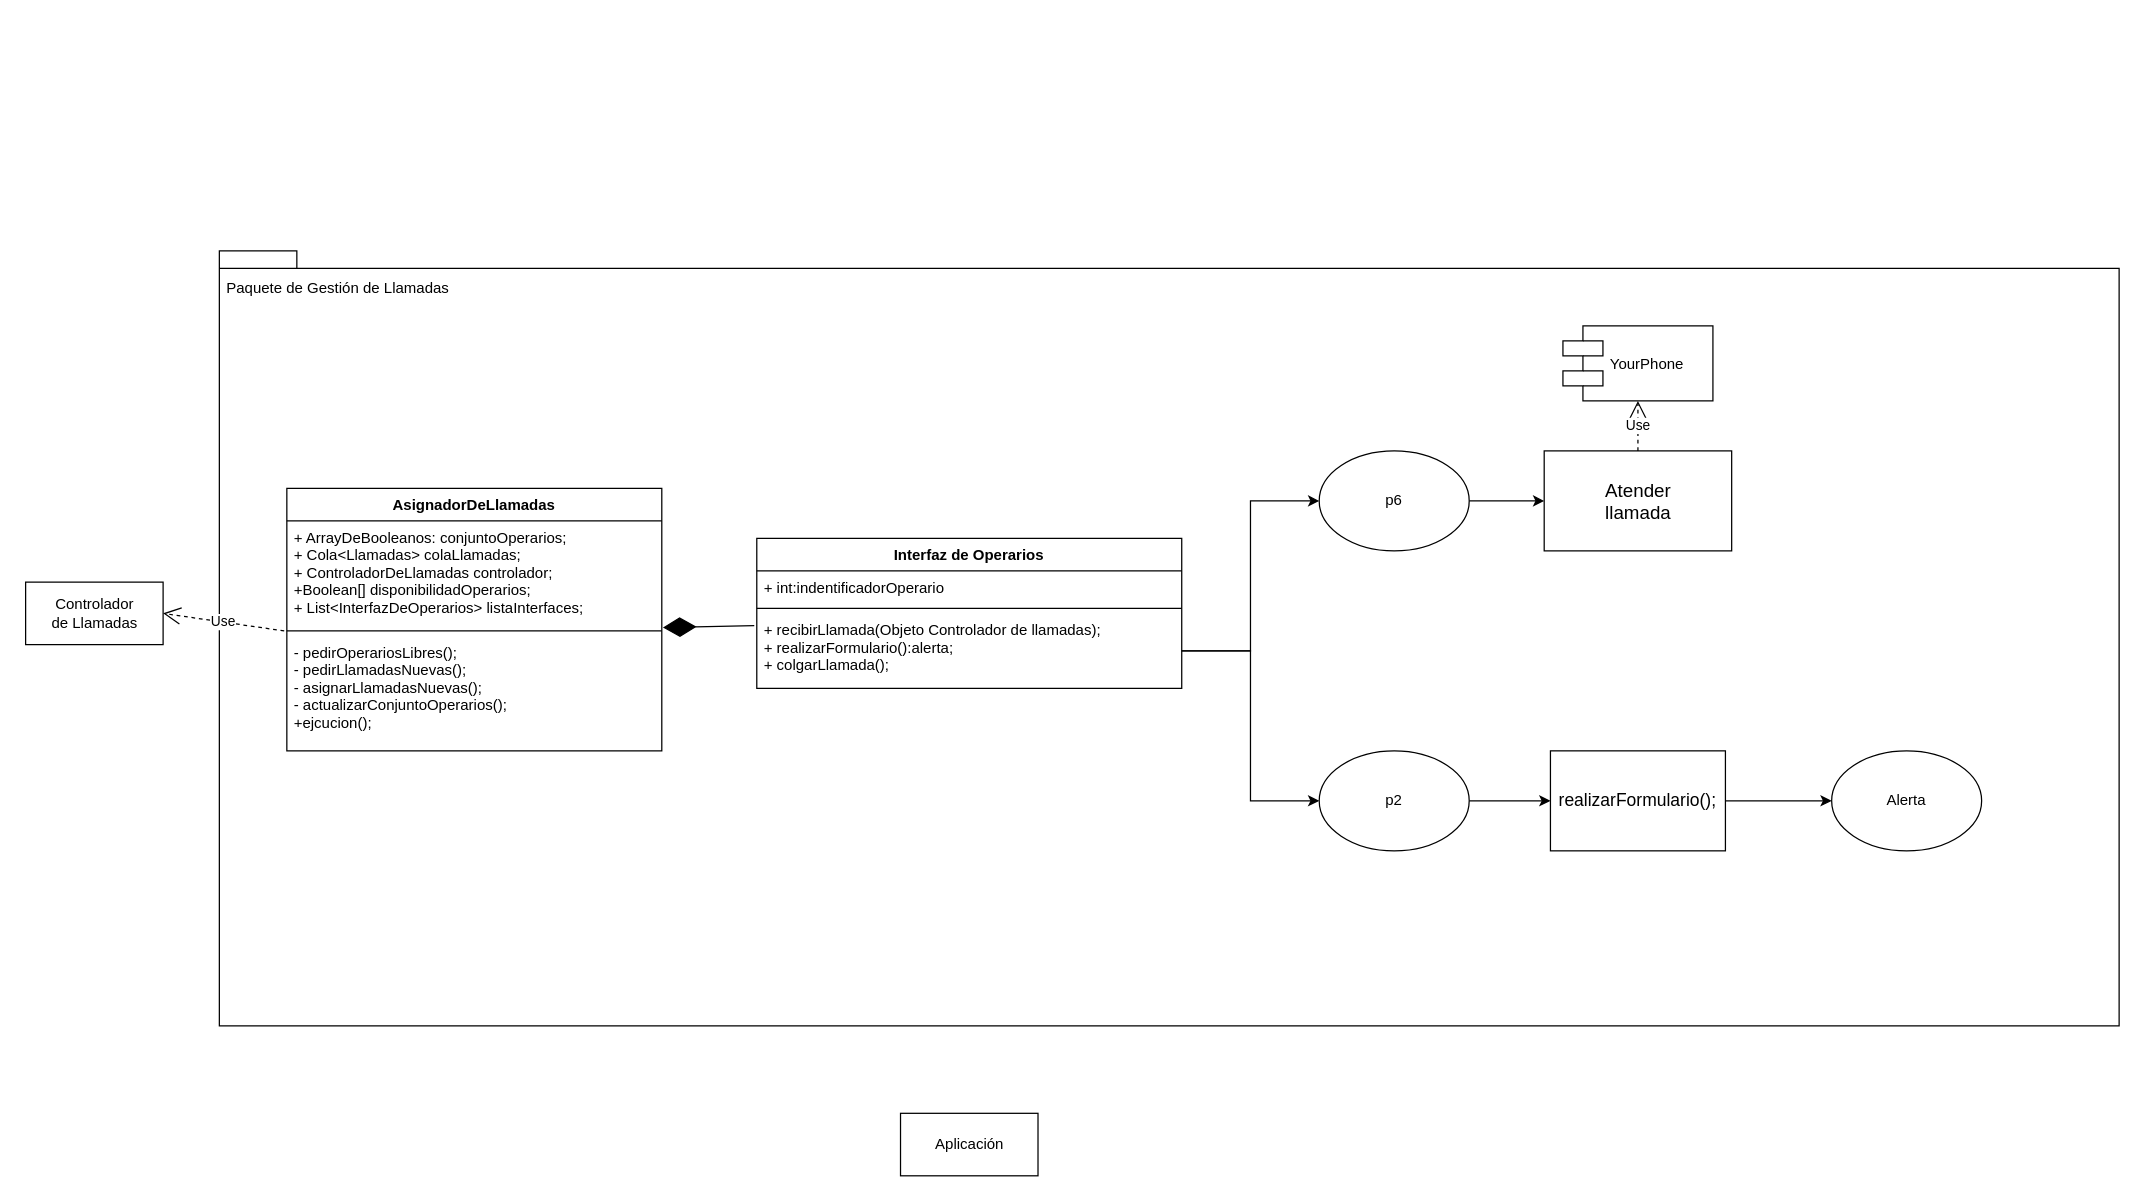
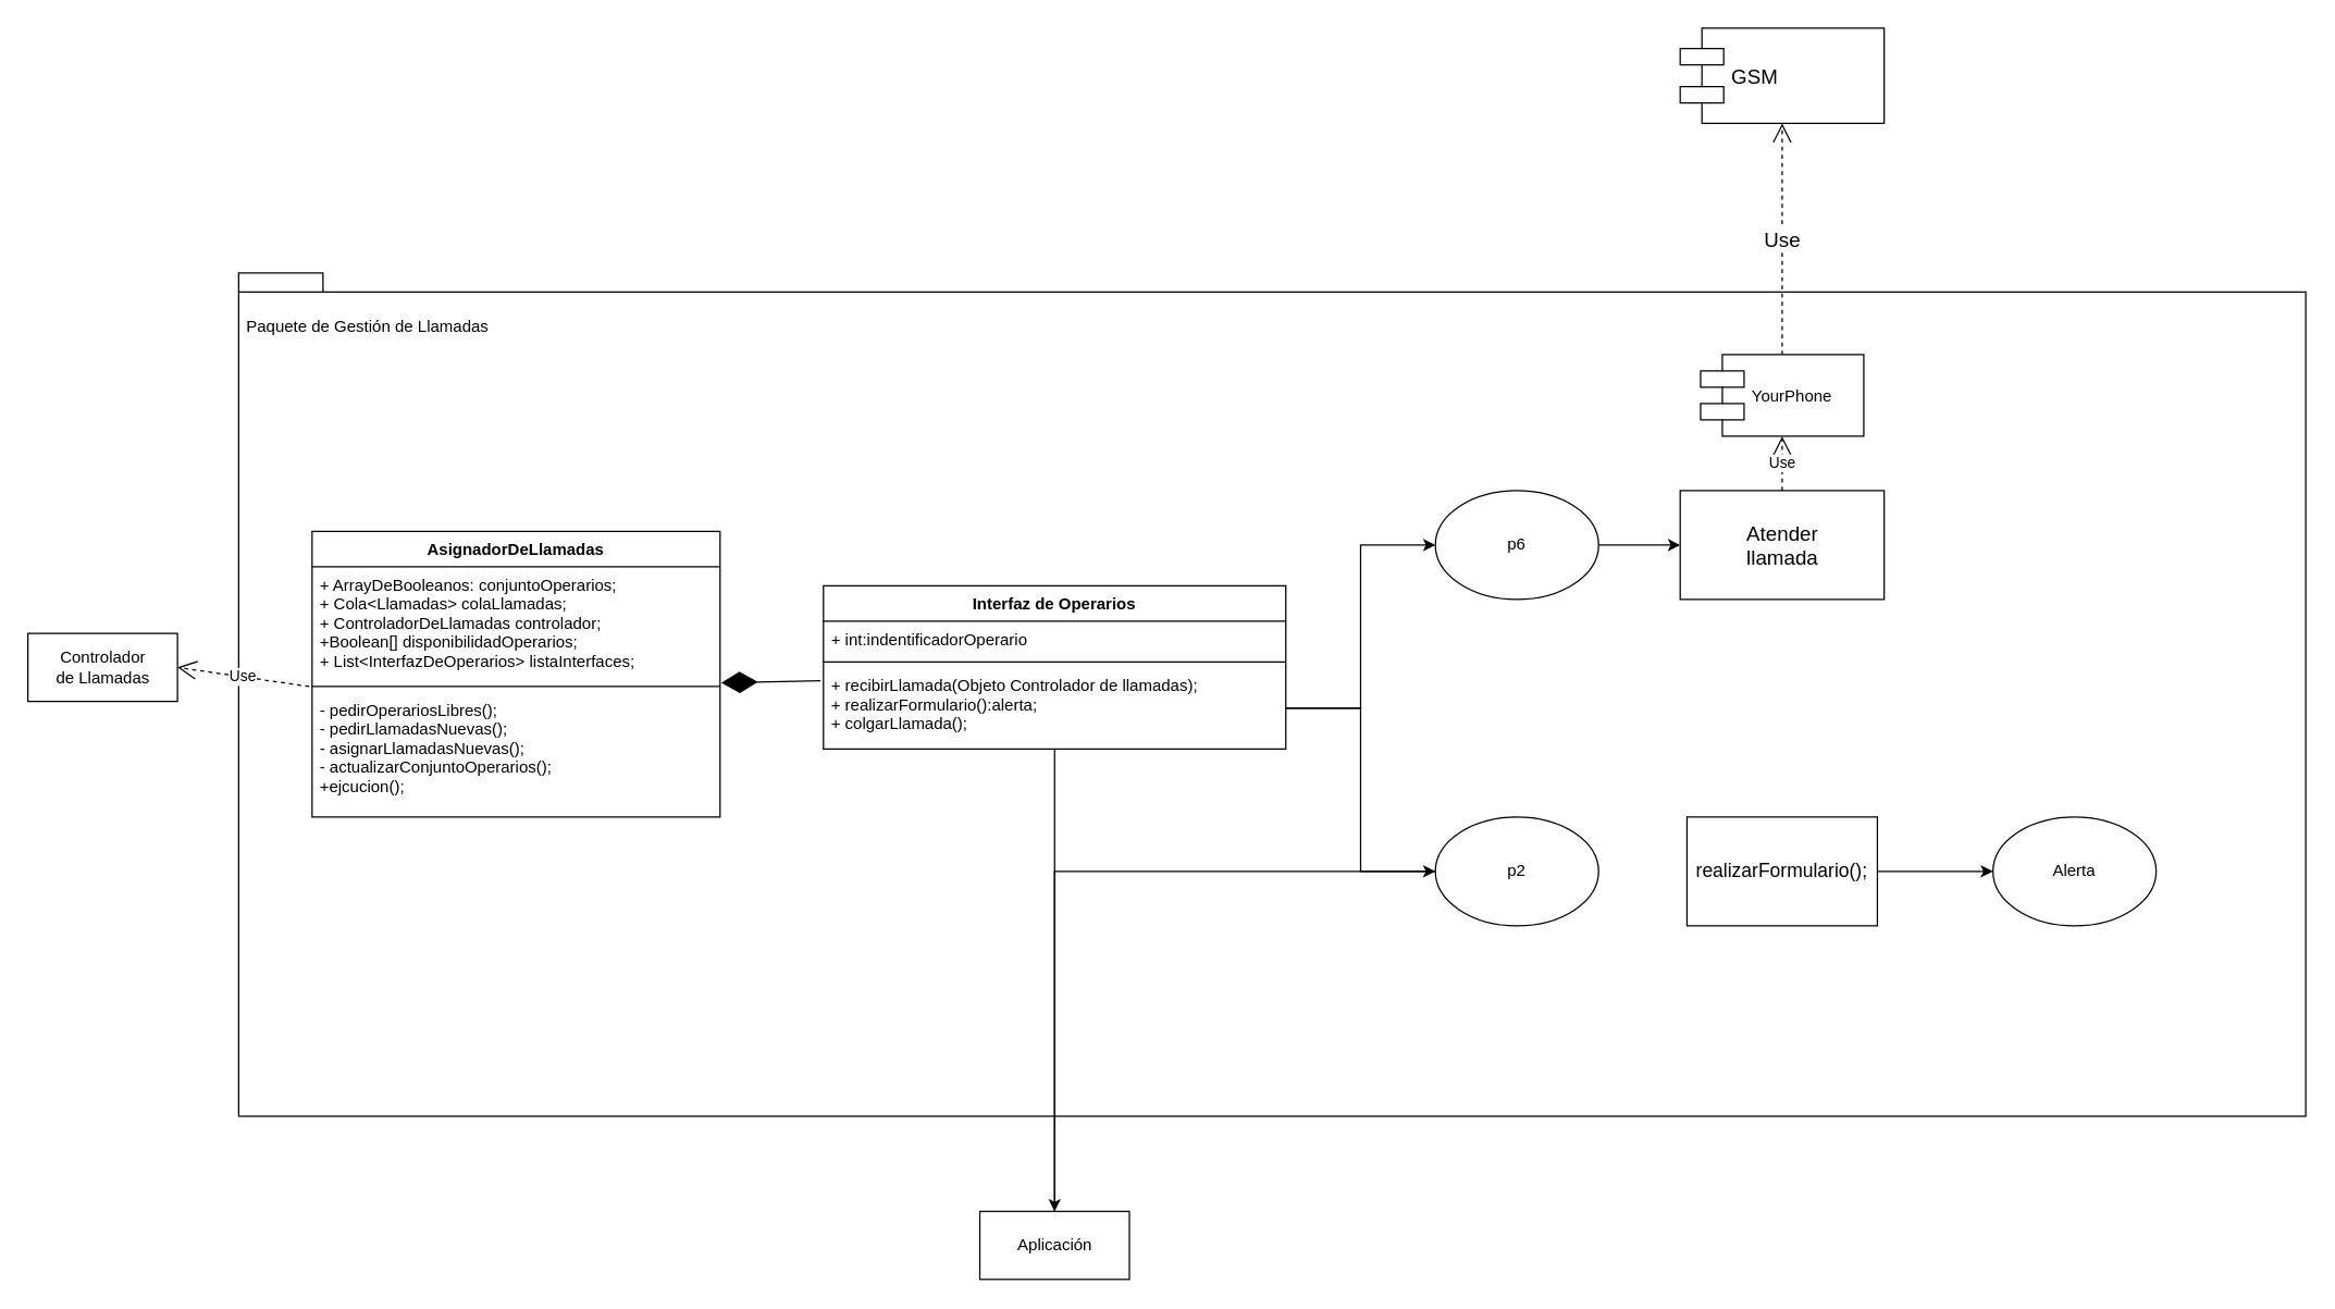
  <mxCell id="0" />
  <mxCell id="1" parent="0" />
  <mxCell id="2" value="" style="shape=folder;fontStyle=1;spacingTop=10;tabWidth=40;tabHeight=14;tabPosition=left;html=1;" parent="1" vertex="1"><mxGeometry x="175" y="200" width="1520" height="620" as="geometry" /></mxCell>
  <mxCell id="3" value="AsignadorDeLlamadas" style="swimlane;fontStyle=1;align=center;verticalAlign=top;childLayout=stackLayout;horizontal=1;startSize=26;horizontalStack=0;resizeParent=1;resizeParentMax=0;resizeLast=0;collapsible=1;marginBottom=0;" parent="1" vertex="1"><mxGeometry x="229" y="390" width="300" height="210" as="geometry" /></mxCell>
  <mxCell id="4" value="+ ArrayDeBooleanos: conjuntoOperarios;&#10;+ Cola&lt;Llamadas&gt; colaLlamadas;&#10;+ ControladorDeLlamadas controlador;&#10;+Boolean[] disponibilidadOperarios;&#10;+ List&lt;InterfazDeOperarios&gt; listaInterfaces;&#10;&#10;&#10;&#10;" style="text;strokeColor=none;fillColor=none;align=left;verticalAlign=top;spacingLeft=4;spacingRight=4;overflow=hidden;rotatable=0;points=[[0,0.5],[1,0.5]];portConstraint=eastwest;" parent="3" vertex="1"><mxGeometry y="26" width="300" height="84" as="geometry" /></mxCell>
  <mxCell id="5" value="" style="line;strokeWidth=1;fillColor=none;align=left;verticalAlign=middle;spacingTop=-1;spacingLeft=3;spacingRight=3;rotatable=0;labelPosition=right;points=[];portConstraint=eastwest;" parent="3" vertex="1"><mxGeometry y="110" width="300" height="8" as="geometry" /></mxCell>
  <mxCell id="6" value="- pedirOperariosLibres();&#10;- pedirLlamadasNuevas();&#10;- asignarLlamadasNuevas();&#10;- actualizarConjuntoOperarios();&#10;+ejcucion();" style="text;strokeColor=none;fillColor=none;align=left;verticalAlign=top;spacingLeft=4;spacingRight=4;overflow=hidden;rotatable=0;points=[[0,0.5],[1,0.5]];portConstraint=eastwest;" parent="3" vertex="1"><mxGeometry y="118" width="300" height="92" as="geometry" /></mxCell>
  <mxCell id="7" value="&lt;div&gt;Controlador &lt;br&gt;&lt;/div&gt;&lt;div&gt;de Llamadas&lt;/div&gt;" style="html=1;" parent="1" vertex="1"><mxGeometry x="20" y="465" width="110" height="50" as="geometry" /></mxCell>
  <mxCell id="8" value="Use" style="endArrow=open;endSize=12;dashed=1;html=1;exitX=-0.007;exitY=-0.043;exitDx=0;exitDy=0;exitPerimeter=0;entryX=1;entryY=0.5;entryDx=0;entryDy=0;" parent="1" source="6" target="7" edge="1"><mxGeometry width="160" relative="1" as="geometry"><mxPoint x="-15" y="840" as="sourcePoint" /><mxPoint x="145" y="840" as="targetPoint" /></mxGeometry></mxCell>
+ <mxCell id="9" style="edgeStyle=orthogonalEdgeStyle;rounded=0;orthogonalLoop=1;jettySize=auto;html=1;entryX=0.5;entryY=0;entryDx=0;entryDy=0;endArrow=none;endFill=0;" parent="1" source="10" target="14" edge="1"><mxGeometry relative="1" as="geometry" /></mxCell>
  <mxCell id="10" value="Interfaz de Operarios" style="swimlane;fontStyle=1;align=center;verticalAlign=top;childLayout=stackLayout;horizontal=1;startSize=26;horizontalStack=0;resizeParent=1;resizeParentMax=0;resizeLast=0;collapsible=1;marginBottom=0;" parent="1" vertex="1"><mxGeometry x="605" y="430" width="340" height="120" as="geometry" /></mxCell>
  <mxCell id="11" value="+ int:indentificadorOperario" style="text;strokeColor=none;fillColor=none;align=left;verticalAlign=top;spacingLeft=4;spacingRight=4;overflow=hidden;rotatable=0;points=[[0,0.5],[1,0.5]];portConstraint=eastwest;" parent="10" vertex="1"><mxGeometry y="26" width="340" height="26" as="geometry" /></mxCell>
  <mxCell id="12" value="" style="line;strokeWidth=1;fillColor=none;align=left;verticalAlign=middle;spacingTop=-1;spacingLeft=3;spacingRight=3;rotatable=0;labelPosition=right;points=[];portConstraint=eastwest;" parent="10" vertex="1"><mxGeometry y="52" width="340" height="8" as="geometry" /></mxCell>
  <mxCell id="13" value="+ recibirLlamada(Objeto Controlador de llamadas);&#10;+ realizarFormulario():alerta;&#10;+ colgarLlamada();&#10;" style="text;strokeColor=none;fillColor=none;align=left;verticalAlign=top;spacingLeft=4;spacingRight=4;overflow=hidden;rotatable=0;points=[[0,0.5],[1,0.5]];portConstraint=eastwest;" parent="10" vertex="1"><mxGeometry y="60" width="340" height="60" as="geometry" /></mxCell>
  <mxCell id="14" value="Aplicación" style="html=1;" parent="1" vertex="1"><mxGeometry x="720" y="890" width="110" height="50" as="geometry" /></mxCell>
- <mxCell id="15" value="Paquete de Gestión de Llamadas" style="text;html=1;resizable=0;points=[];autosize=1;align=left;verticalAlign=top;spacingTop=-4;" parent="1" vertex="1"><mxGeometry x="179" y="220" width="200" height="20" as="geometry" /></mxCell>
+ <mxCell id="15" value="Paquete de Gestión de Llamadas" style="text;html=1;resizable=0;points=[];autosize=1;align=left;verticalAlign=top;spacingTop=-4;" parent="1" vertex="1"><mxGeometry x="179" y="230" width="200" height="20" as="geometry" /></mxCell>
  <mxCell id="16" value="" style="endArrow=diamondThin;endFill=1;endSize=24;html=1;entryX=1.003;entryY=1.016;entryDx=0;entryDy=0;entryPerimeter=0;exitX=-0.006;exitY=0.162;exitDx=0;exitDy=0;exitPerimeter=0;" parent="1" source="13" target="4" edge="1"><mxGeometry width="160" relative="1" as="geometry"><mxPoint x="545" y="610" as="sourcePoint" /><mxPoint x="705" y="610" as="targetPoint" /></mxGeometry></mxCell>
  <mxCell id="17" value="&lt;div style=&quot;font-size: 15px&quot;&gt;&lt;font style=&quot;font-size: 15px&quot;&gt;Atender&lt;/font&gt;&lt;/div&gt;&lt;div style=&quot;font-size: 15px&quot;&gt;&lt;font style=&quot;font-size: 15px&quot;&gt;llamada&lt;/font&gt;&lt;/div&gt;" style="html=1;" parent="1" vertex="1"><mxGeometry x="1235" y="360" width="150" height="80" as="geometry" /></mxCell>
  <mxCell id="18" style="edgeStyle=orthogonalEdgeStyle;rounded=0;orthogonalLoop=1;jettySize=auto;html=1;endArrow=classic;endFill=1;" parent="1" source="19" target="17" edge="1"><mxGeometry relative="1" as="geometry" /></mxCell>
  <mxCell id="19" value="p6" style="ellipse;whiteSpace=wrap;html=1;" parent="1" vertex="1"><mxGeometry x="1055" y="360" width="120" height="80" as="geometry" /></mxCell>
- <mxCell id="20" style="edgeStyle=orthogonalEdgeStyle;rounded=0;orthogonalLoop=1;jettySize=auto;html=1;entryX=0;entryY=0.5;entryDx=0;entryDy=0;endArrow=classic;endFill=1;" parent="1" source="21" target="23" edge="1"><mxGeometry relative="1" as="geometry" /></mxCell>
+ <mxCell id="20" style="edgeStyle=orthogonalEdgeStyle;rounded=0;orthogonalLoop=1;jettySize=auto;html=1;endArrow=classic;endFill=1;" parent="1" source="21" target="14" edge="1"><mxGeometry relative="1" as="geometry" /></mxCell>
  <mxCell id="21" value="p2" style="ellipse;whiteSpace=wrap;html=1;" parent="1" vertex="1"><mxGeometry x="1055" y="600" width="120" height="80" as="geometry" /></mxCell>
  <mxCell id="22" style="edgeStyle=orthogonalEdgeStyle;rounded=0;orthogonalLoop=1;jettySize=auto;html=1;entryX=0;entryY=0.5;entryDx=0;entryDy=0;endArrow=classic;endFill=1;" parent="1" source="23" target="26" edge="1"><mxGeometry relative="1" as="geometry" /></mxCell>
  <mxCell id="23" value="&lt;font style=&quot;font-size: 14px&quot;&gt;realizarFormulario();&lt;/font&gt;" style="rounded=0;whiteSpace=wrap;html=1;" parent="1" vertex="1"><mxGeometry x="1240" y="600" width="140" height="80" as="geometry" /></mxCell>
  <mxCell id="24" style="edgeStyle=orthogonalEdgeStyle;rounded=0;orthogonalLoop=1;jettySize=auto;html=1;entryX=0;entryY=0.5;entryDx=0;entryDy=0;endArrow=classic;endFill=1;" parent="1" source="13" target="19" edge="1"><mxGeometry relative="1" as="geometry" /></mxCell>
  <mxCell id="25" style="edgeStyle=orthogonalEdgeStyle;rounded=0;orthogonalLoop=1;jettySize=auto;html=1;entryX=0;entryY=0.5;entryDx=0;entryDy=0;endArrow=classic;endFill=1;" parent="1" source="13" target="21" edge="1"><mxGeometry relative="1" as="geometry" /></mxCell>
  <mxCell id="26" value="Alerta" style="ellipse;whiteSpace=wrap;html=1;" parent="1" vertex="1"><mxGeometry x="1465" y="600" width="120" height="80" as="geometry" /></mxCell>
+ <mxCell id="27" value="GSM" style="shape=component;align=left;spacingLeft=36;fontSize=15;" parent="1" vertex="1"><mxGeometry x="1235" y="20" width="150" height="70" as="geometry" /></mxCell>
+ <mxCell id="28" value="Use" style="endArrow=open;endSize=12;dashed=1;html=1;fontSize=15;exitX=0.5;exitY=0;exitDx=0;exitDy=0;entryX=0.5;entryY=1;entryDx=0;entryDy=0;" parent="1" source="29" target="27" edge="1"><mxGeometry width="160" relative="1" as="geometry"><mxPoint x="1375" y="140" as="sourcePoint" /><mxPoint x="1535" y="140" as="targetPoint" /></mxGeometry></mxCell>
  <mxCell id="29" value="YourPhone" style="shape=component;align=left;spacingLeft=36;" vertex="1" parent="1"><mxGeometry x="1250" y="260" width="120" height="60" as="geometry" /></mxCell>
  <mxCell id="30" value="Use" style="endArrow=open;endSize=12;dashed=1;html=1;exitX=0.5;exitY=0;exitDx=0;exitDy=0;entryX=0.5;entryY=1;entryDx=0;entryDy=0;" edge="1" parent="1" source="17" target="29"><mxGeometry width="160" relative="1" as="geometry"><mxPoint x="1325" y="350" as="sourcePoint" /><mxPoint x="1485" y="350" as="targetPoint" /></mxGeometry></mxCell>
